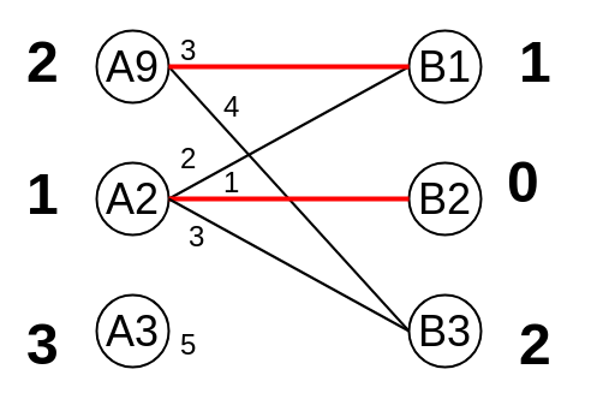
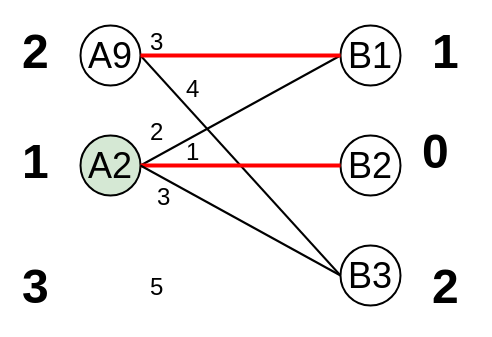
  <mxCell id="0" />
  <mxCell id="1" parent="0" />
  <mxCell id="2" value="&lt;font style=&quot;font-size: 36px&quot;&gt;A9&lt;/font&gt;" style="ellipse;whiteSpace=wrap;html=1;aspect=fixed;strokeWidth=2;perimeterSpacing=0;flipV=1;strokeColor=#000000;" parent="1" vertex="1"><mxGeometry x="80" y="25" width="60" height="60" as="geometry" /></mxCell>
- <mxCell id="3" value="&lt;font style=&quot;font-size: 36px&quot;&gt;A2&lt;/font&gt;" style="ellipse;whiteSpace=wrap;html=1;aspect=fixed;strokeWidth=2;perimeterSpacing=0;flipH=1;" parent="1" vertex="1"><mxGeometry x="80" y="135" width="60" height="60" as="geometry" /></mxCell>
+ <mxCell id="3" value="&lt;font style=&quot;font-size: 36px&quot;&gt;A2&lt;/font&gt;" style="ellipse;whiteSpace=wrap;html=1;aspect=fixed;strokeWidth=2;perimeterSpacing=0;flipH=1;fillColor=#d5e8d4;" parent="1" vertex="1"><mxGeometry x="80" y="135" width="60" height="60" as="geometry" /></mxCell>
  <mxCell id="4" value="&lt;span style=&quot;font-size: 36px&quot;&gt;B2&lt;/span&gt;" style="ellipse;whiteSpace=wrap;html=1;aspect=fixed;strokeWidth=2;perimeterSpacing=0;" parent="1" vertex="1"><mxGeometry x="340" y="135" width="60" height="60" as="geometry" /></mxCell>
- <mxCell id="5" value="&lt;font style=&quot;font-size: 36px&quot;&gt;A3&lt;/font&gt;" style="ellipse;whiteSpace=wrap;html=1;aspect=fixed;strokeWidth=2;perimeterSpacing=0;flipV=1;" parent="1" vertex="1"><mxGeometry x="80" y="245" width="60" height="60" as="geometry" /></mxCell>
  <mxCell id="6" value="&lt;font style=&quot;font-size: 36px&quot;&gt;B1&lt;/font&gt;" style="ellipse;whiteSpace=wrap;html=1;aspect=fixed;strokeWidth=2;perimeterSpacing=0;flipH=1;flipV=1;strokeColor=#000000;" parent="1" vertex="1"><mxGeometry x="340" y="25" width="60" height="60" as="geometry" /></mxCell>
  <mxCell id="7" value="&lt;font style=&quot;font-size: 36px&quot;&gt;B3&lt;/font&gt;" style="ellipse;whiteSpace=wrap;html=1;aspect=fixed;strokeWidth=2;perimeterSpacing=0;strokeColor=#000000;" parent="1" vertex="1"><mxGeometry x="340" y="245" width="60" height="60" as="geometry" /></mxCell>
  <mxCell id="8" value="" style="endArrow=none;html=1;exitX=1;exitY=0.5;exitDx=0;exitDy=0;entryX=0;entryY=0.5;entryDx=0;entryDy=0;strokeWidth=2;strokeColor=#000000;startArrow=none;startFill=0;" parent="1" source="2" target="7" edge="1"><mxGeometry width="50" height="50" relative="1" as="geometry"><mxPoint x="80" y="375" as="sourcePoint" /><mxPoint x="130" y="325" as="targetPoint" /></mxGeometry></mxCell>
  <mxCell id="9" value="" style="endArrow=none;html=1;exitX=0;exitY=0.5;exitDx=0;exitDy=0;entryX=1;entryY=0.5;entryDx=0;entryDy=0;strokeWidth=2;strokeColor=#000000;startArrow=none;startFill=0;endFill=0;" parent="1" source="6" target="3" edge="1"><mxGeometry width="50" height="50" relative="1" as="geometry"><mxPoint x="170" y="85" as="sourcePoint" /><mxPoint x="380" y="85" as="targetPoint" /></mxGeometry></mxCell>
  <mxCell id="10" value="" style="endArrow=none;html=1;exitX=0;exitY=0.5;exitDx=0;exitDy=0;strokeWidth=4;strokeColor=#FF0000;" parent="1" source="4" edge="1"><mxGeometry width="50" height="50" relative="1" as="geometry"><mxPoint x="180" y="95" as="sourcePoint" /><mxPoint x="140" y="165" as="targetPoint" /></mxGeometry></mxCell>
  <mxCell id="11" value="" style="endArrow=none;html=1;strokeWidth=4;strokeColor=#FF0000;startArrow=none;startFill=0;endFill=0;fontColor=#FF0000;" parent="1" edge="1"><mxGeometry width="50" height="50" relative="1" as="geometry"><mxPoint x="140" y="55" as="sourcePoint" /><mxPoint x="340" y="55" as="targetPoint" /></mxGeometry></mxCell>
  <mxCell id="12" value="" style="endArrow=none;html=1;strokeWidth=2;" parent="1" edge="1"><mxGeometry width="50" height="50" relative="1" as="geometry"><mxPoint x="340" y="275" as="sourcePoint" /><mxPoint x="140" y="165" as="targetPoint" /></mxGeometry></mxCell>
  <mxCell id="13" value="3" style="text;html=1;resizable=0;points=[];autosize=1;align=left;verticalAlign=top;spacingTop=-4;fontSize=24;fontStyle=0" parent="1" vertex="1"><mxGeometry x="147.5" y="25" width="20" height="20" as="geometry" /></mxCell>
  <mxCell id="14" value="4" style="text;html=1;resizable=0;points=[];autosize=1;align=left;verticalAlign=top;spacingTop=-4;fontSize=24;fontStyle=0" parent="1" vertex="1"><mxGeometry x="184" y="72" width="30" height="30" as="geometry" /></mxCell>
  <mxCell id="15" value="2" style="text;html=1;resizable=0;points=[];autosize=1;align=left;verticalAlign=top;spacingTop=-4;fontSize=24;fontStyle=0" parent="1" vertex="1"><mxGeometry x="147.5" y="115" width="30" height="30" as="geometry" /></mxCell>
  <mxCell id="16" value="1" style="text;html=1;resizable=0;points=[];autosize=1;align=left;verticalAlign=top;spacingTop=-4;fontSize=24;fontStyle=0" parent="1" vertex="1"><mxGeometry x="184" y="135" width="30" height="30" as="geometry" /></mxCell>
  <mxCell id="17" value="3" style="text;html=1;resizable=0;points=[];autosize=1;align=left;verticalAlign=top;spacingTop=-4;fontSize=24;fontStyle=0" parent="1" vertex="1"><mxGeometry x="155" y="180" width="30" height="30" as="geometry" /></mxCell>
  <mxCell id="18" value="5" style="text;html=1;resizable=0;points=[];autosize=1;align=left;verticalAlign=top;spacingTop=-4;fontSize=24;fontStyle=0" parent="1" vertex="1"><mxGeometry x="147.5" y="270" width="30" height="30" as="geometry" /></mxCell>
  <mxCell id="19" value="2" style="text;html=1;resizable=0;points=[];autosize=1;align=left;verticalAlign=top;spacingTop=-4;fontSize=48;fontStyle=1;fontColor=#000000;" parent="1" vertex="1"><mxGeometry x="20" y="20" width="40" height="60" as="geometry" /></mxCell>
  <mxCell id="20" value="1" style="text;html=1;resizable=0;points=[];autosize=1;align=left;verticalAlign=top;spacingTop=-4;fontSize=48;fontStyle=1;fontColor=#000000;" parent="1" vertex="1"><mxGeometry x="20" y="130" width="40" height="60" as="geometry" /></mxCell>
  <mxCell id="21" value="3" style="text;html=1;resizable=0;points=[];autosize=1;align=left;verticalAlign=top;spacingTop=-4;fontSize=48;fontStyle=1" parent="1" vertex="1"><mxGeometry x="20" y="255" width="40" height="60" as="geometry" /></mxCell>
  <mxCell id="22" value="1" style="text;html=1;resizable=0;points=[];autosize=1;align=left;verticalAlign=top;spacingTop=-4;fontSize=48;fontStyle=1" parent="1" vertex="1"><mxGeometry x="430" y="20" width="40" height="60" as="geometry" /></mxCell>
  <mxCell id="23" value="0" style="text;html=1;resizable=0;points=[];autosize=1;align=left;verticalAlign=top;spacingTop=-4;fontSize=48;fontStyle=1" parent="1" vertex="1"><mxGeometry x="420" y="120" width="40" height="60" as="geometry" /></mxCell>
  <mxCell id="24" value="2" style="text;html=1;resizable=0;points=[];autosize=1;align=left;verticalAlign=top;spacingTop=-4;fontSize=48;fontStyle=1;fontColor=#000000;" parent="1" vertex="1"><mxGeometry x="430" y="255" width="40" height="60" as="geometry" /></mxCell>
